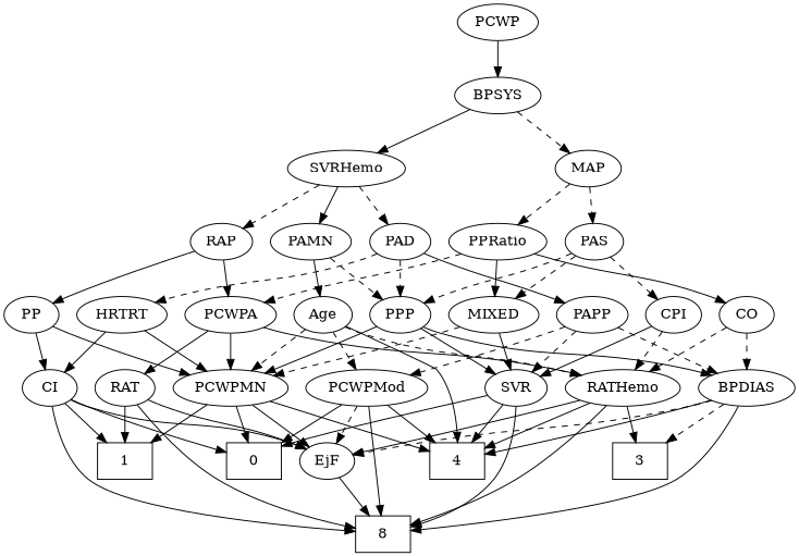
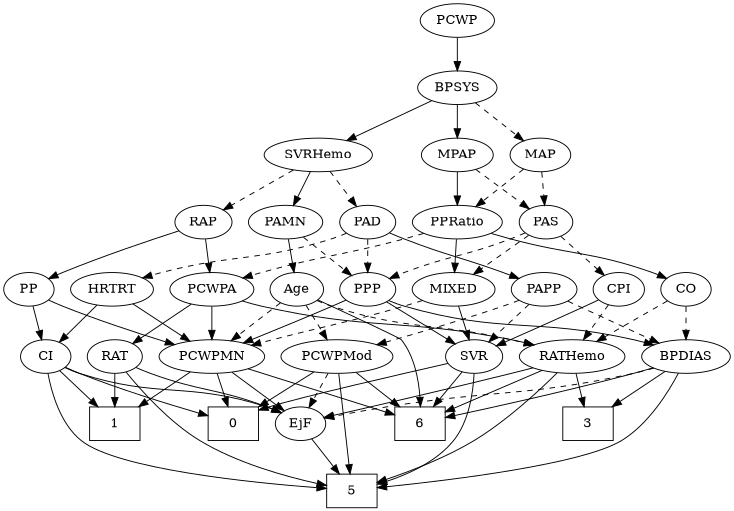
  strict digraph {
    edge [style=solid]
    1 [height=0.5 shape=box width=0.75]
    n2 [height=0.5 label=0 shape=box width=0.75]
    3 [height=0.5 shape=box width=0.75]
-   4 [height=0.5 shape=box width=0.75]
-   5 [height=0.5 shape=box width=0.75 label=8]
+   4 [height=0.5 shape=box width=0.75 label=6]
+   5 [height=0.5 shape=box width=0.75]
    Age [height=0.5 width=0.75]
    RATHemo [height=0.5 width=1.3721]
    PCWPMod [height=0.5 width=1.4443]
    PCWPMN [height=0.5 width=1.3902]
    EjF [height=0.5 width=0.75]
    RAP [height=0.5 width=0.77632]
    PCWPA [height=0.5 width=1.1555]
    PP [height=0.5 width=0.75]
    RAT [height=0.5 width=0.75827]
    CI [height=0.5 width=0.75]
    MIXED [height=0.5 width=1.1193]
    SVR [height=0.5 width=0.77632]
+   MPAP [height=0.5 width=0.97491]
    PAS [height=0.5 width=0.75]
    PPRatio [height=0.5 width=1.1013]
    PPP [height=0.5 width=0.75]
    CPI [height=0.5 width=0.75]
    CO [height=0.5 width=0.75]
    BPDIAS [height=0.5 width=1.1735]
    BPSYS [height=0.5 width=1.0471]
    SVRHemo [height=0.5 width=1.3902]
    MAP [height=0.5 width=0.84854]
    PAD [height=0.5 width=0.79437]
    PAMN [height=0.5 width=1.011]
    PAPP [height=0.5 width=0.88464]
    HRTRT [height=0.5 width=1.1013]
    PCWP [height=0.5 width=0.97491]
    Age -> 4
    Age -> RATHemo [style=dashed]
    Age -> PCWPMod [style=dashed]
    Age -> PCWPMN [style=dashed]
    RATHemo -> 3
    RATHemo -> 4
    RATHemo -> 5
    RATHemo -> EjF
    PCWPMod -> n2
    PCWPMod -> 4
    PCWPMod -> 5
    PCWPMod -> EjF [style=dashed]
    PCWPMN -> 1
    PCWPMN -> n2
    PCWPMN -> 4
    PCWPMN -> EjF
    EjF -> 5
    RAP -> PCWPA
    RAP -> PP
    PCWPA -> RATHemo
    PCWPA -> PCWPMN
    PCWPA -> RAT
    PP -> PCWPMN
    PP -> CI
    RAT -> 1
    RAT -> 5
    RAT -> EjF
    CI -> 1
    CI -> n2
    CI -> 5
    CI -> EjF
    MIXED -> PCWPMN [style=dashed]
    MIXED -> SVR
    SVR -> n2
    SVR -> 4
    SVR -> 5
+   MPAP -> PAS [style=dashed]
+   MPAP -> PPRatio
    PAS -> MIXED [style=dashed]
    PAS -> PPP [style=dashed]
    PAS -> CPI [style=dashed]
    PPRatio -> PCWPA [style=dashed]
    PPRatio -> MIXED
    PPRatio -> CO
    PPP -> PCWPMN
    PPP -> SVR
    PPP -> BPDIAS
    CPI -> RATHemo [style=dashed]
    CPI -> SVR
    CO -> RATHemo [style=dashed]
    CO -> BPDIAS [style=dashed]
-   BPDIAS -> 3 [style=dashed]
+   BPDIAS -> 3
    BPDIAS -> 4
    BPDIAS -> 5
    BPDIAS -> EjF [style=dashed]
+   BPSYS -> MPAP
    BPSYS -> SVRHemo
    BPSYS -> MAP [style=dashed]
    SVRHemo -> RAP [style=dashed]
    SVRHemo -> PAD [style=dashed]
    SVRHemo -> PAMN
    MAP -> PAS [style=dashed]
    MAP -> PPRatio [style=dashed]
    PAD -> PPP [style=dashed]
    PAD -> PAPP
    PAD -> HRTRT [style=dashed]
    PAMN -> Age
    PAMN -> PPP [style=dashed]
    PAPP -> PCWPMod [style=dashed]
    PAPP -> SVR [style=dashed]
    PAPP -> BPDIAS [style=dashed]
    HRTRT -> PCWPMN
    HRTRT -> CI
    PCWP -> BPSYS
  }
